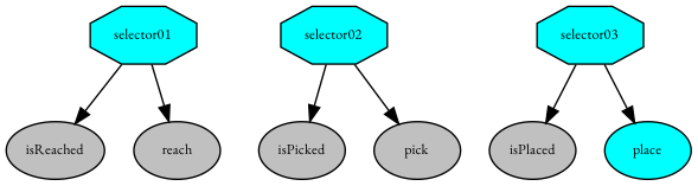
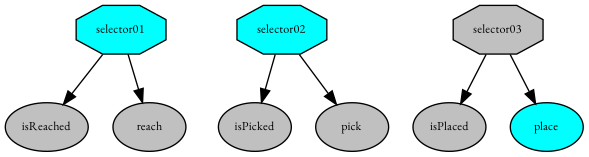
  digraph {
    fontname="EB Garamond"
    node [fillcolor=gray fontcolor=black fontname="EB Garamond" fontsize=9 shape=ellipse style=filled]
    edge [fontname="EB Garamond"]
    n1 [label=isReached]
    n2 [label=reach]
    n3 [label=isPicked]
    n4 [label=pick]
    n5 [label=isPlaced]
    n6 [fillcolor=cyan label=place]
    n7 [fillcolor=cyan label=selector01 shape=octagon]
    n8 [fillcolor=cyan label=selector02 shape=octagon]
-   n9 [fillcolor=cyan label=selector03 shape=octagon]
+   n9 [label=selector03 shape=octagon]
    subgraph sub_1 {
      label=children_of_selector01
      rank=same
      n1
      n2
    }
    subgraph sub_2 {
      label=children_of_selector02
      rank=same
      n3
      n4
    }
    subgraph sub_3 {
      label=children_of_selector03
      rank=same
      n5
      n6
    }
    subgraph sub_4 {
      label=children_of_sequence01
      rank=same
      n7
      n8
      n9
    }
    n7 -> n1
    n7 -> n2
    n8 -> n3
    n8 -> n4
    n9 -> n5
    n9 -> n6
  }
